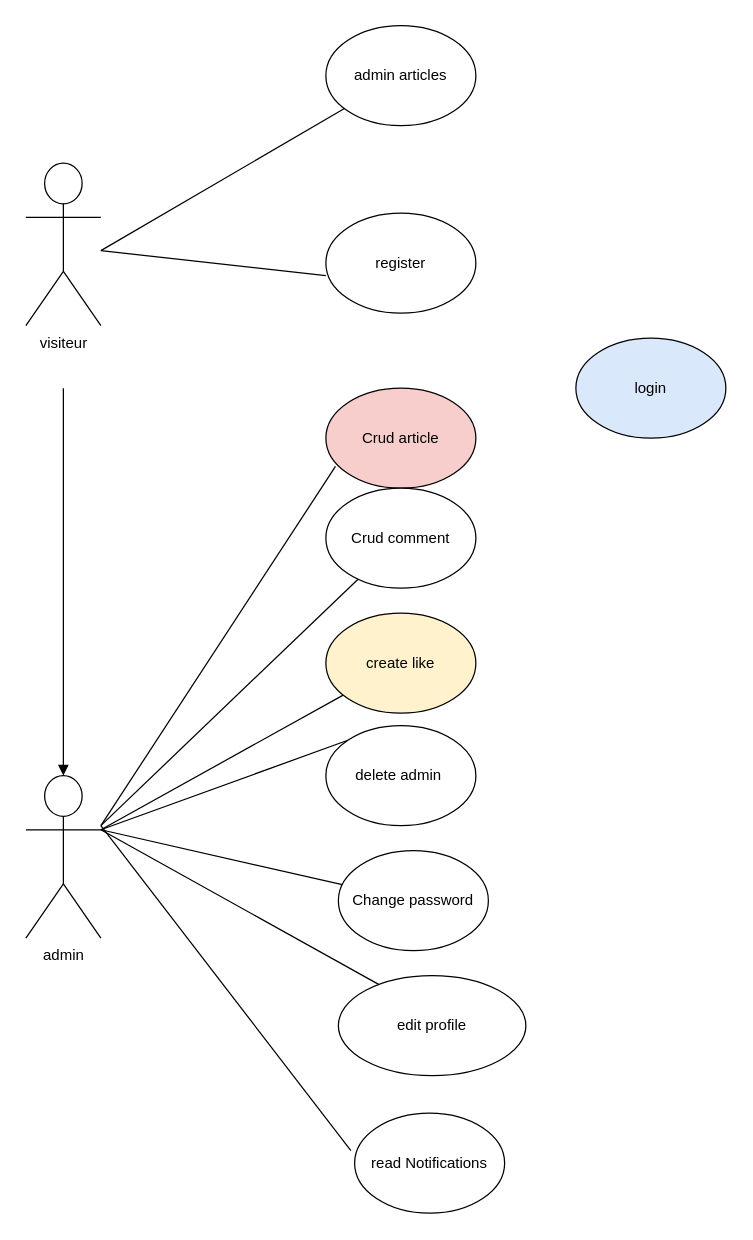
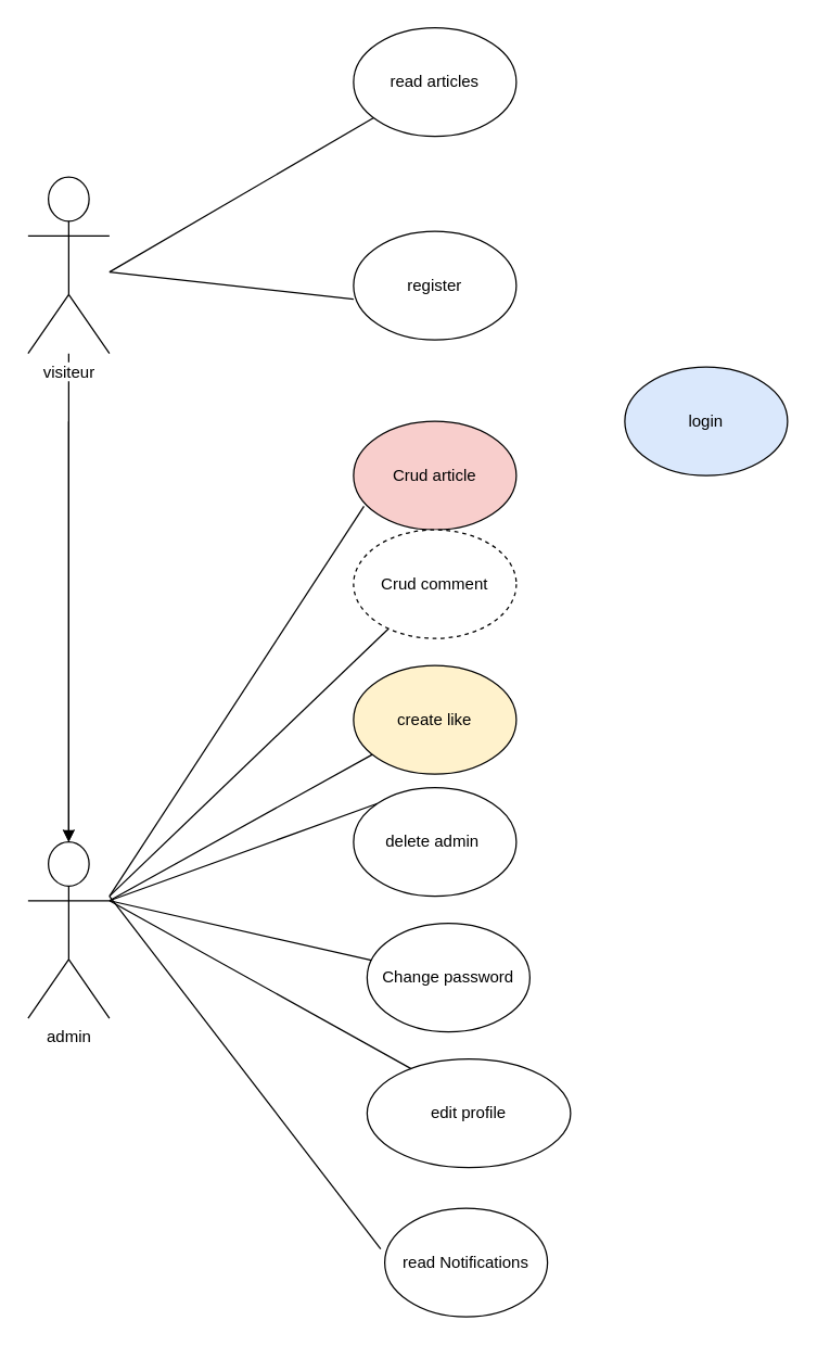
  <mxCell id="0" />
  <mxCell id="1" parent="0" />
  <mxCell id="2" value="" style="html=1;verticalAlign=bottom;endArrow=block;" parent="1" edge="1"><mxGeometry width="80" relative="1" as="geometry"><mxPoint x="50" y="310" as="sourcePoint" /><mxPoint x="50" y="620" as="targetPoint" /></mxGeometry></mxCell>
+ <mxCell id="3" value="" style="edgeStyle=orthogonalEdgeStyle;rounded=0;orthogonalLoop=1;jettySize=auto;html=1;" parent="1" source="4" target="5" edge="1"><mxGeometry relative="1" as="geometry" /></mxCell>
  <mxCell id="4" value="visiteur" style="shape=umlActor;verticalLabelPosition=bottom;labelBackgroundColor=#ffffff;verticalAlign=top;html=1;outlineConnect=0;" parent="1" vertex="1"><mxGeometry x="20" y="130" width="60" height="130" as="geometry" /></mxCell>
  <mxCell id="5" value="admin" style="shape=umlActor;verticalLabelPosition=bottom;labelBackgroundColor=#ffffff;verticalAlign=top;html=1;outlineConnect=0;" parent="1" vertex="1"><mxGeometry x="20" y="620" width="60" height="130" as="geometry" /></mxCell>
- <mxCell id="6" value="admin articles" style="ellipse;whiteSpace=wrap;html=1;" parent="1" vertex="1"><mxGeometry x="260" y="20" width="120" height="80" as="geometry" /></mxCell>
+ <mxCell id="6" value="read articles" style="ellipse;whiteSpace=wrap;html=1;" parent="1" vertex="1"><mxGeometry x="260" y="20" width="120" height="80" as="geometry" /></mxCell>
  <mxCell id="7" value="Crud article" style="ellipse;whiteSpace=wrap;html=1;fillColor=#f8cecc;" parent="1" vertex="1"><mxGeometry x="260" y="310" width="120" height="80" as="geometry" /></mxCell>
- <mxCell id="8" value="Crud comment" style="ellipse;whiteSpace=wrap;html=1;" parent="1" vertex="1"><mxGeometry x="260" y="390" width="120" height="80" as="geometry" /></mxCell>
+ <mxCell id="8" value="Crud comment" style="ellipse;whiteSpace=wrap;html=1;dashed=1;" parent="1" vertex="1"><mxGeometry x="260" y="390" width="120" height="80" as="geometry" /></mxCell>
  <mxCell id="9" value="create like" style="ellipse;whiteSpace=wrap;html=1;fillColor=#fff2cc;" parent="1" vertex="1"><mxGeometry x="260" y="490" width="120" height="80" as="geometry" /></mxCell>
  <mxCell id="10" value="delete admin&amp;nbsp;" style="ellipse;whiteSpace=wrap;html=1;" parent="1" vertex="1"><mxGeometry x="260" y="580" width="120" height="80" as="geometry" /></mxCell>
  <mxCell id="11" value="Change password" style="ellipse;whiteSpace=wrap;html=1;" parent="1" vertex="1"><mxGeometry x="270" y="680" width="120" height="80" as="geometry" /></mxCell>
  <mxCell id="12" value="" style="endArrow=none;html=1;" parent="1" target="6" edge="1"><mxGeometry width="50" height="50" relative="1" as="geometry"><mxPoint x="80" y="200" as="sourcePoint" /><mxPoint x="130" y="150" as="targetPoint" /></mxGeometry></mxCell>
  <mxCell id="13" value="login" style="ellipse;whiteSpace=wrap;html=1;fillColor=#dae8fc;" parent="1" vertex="1"><mxGeometry x="460" y="270" width="120" height="80" as="geometry" /></mxCell>
  <mxCell id="14" value="register" style="ellipse;whiteSpace=wrap;html=1;" parent="1" vertex="1"><mxGeometry x="260" y="170" width="120" height="80" as="geometry" /></mxCell>
  <mxCell id="15" value="" style="endArrow=none;html=1;entryX=0;entryY=0.625;entryDx=0;entryDy=0;entryPerimeter=0;" parent="1" target="14" edge="1"><mxGeometry width="50" height="50" relative="1" as="geometry"><mxPoint x="80" y="200" as="sourcePoint" /><mxPoint x="120" y="197" as="targetPoint" /></mxGeometry></mxCell>
  <mxCell id="16" value="edit profile" style="ellipse;whiteSpace=wrap;html=1;" parent="1" vertex="1"><mxGeometry x="270" y="780" width="150" height="80" as="geometry" /></mxCell>
  <mxCell id="17" value="" style="endArrow=none;html=1;entryX=0.064;entryY=0.783;entryDx=0;entryDy=0;entryPerimeter=0;" parent="1" target="7" edge="1"><mxGeometry width="50" height="50" relative="1" as="geometry"><mxPoint x="80" y="660" as="sourcePoint" /><mxPoint x="130" y="610" as="targetPoint" /></mxGeometry></mxCell>
  <mxCell id="18" value="" style="endArrow=none;html=1;" parent="1" target="8" edge="1"><mxGeometry width="50" height="50" relative="1" as="geometry"><mxPoint x="80" y="660" as="sourcePoint" /><mxPoint x="160" y="640" as="targetPoint" /></mxGeometry></mxCell>
  <mxCell id="19" value="" style="endArrow=none;html=1;exitX=1;exitY=0.333;exitDx=0;exitDy=0;exitPerimeter=0;" parent="1" source="5" target="9" edge="1"><mxGeometry width="50" height="50" relative="1" as="geometry"><mxPoint x="120" y="710" as="sourcePoint" /><mxPoint x="170" y="660" as="targetPoint" /></mxGeometry></mxCell>
  <mxCell id="20" value="" style="endArrow=none;html=1;exitX=1;exitY=0.333;exitDx=0;exitDy=0;exitPerimeter=0;entryX=0;entryY=0;entryDx=0;entryDy=0;" parent="1" source="5" target="10" edge="1"><mxGeometry width="50" height="50" relative="1" as="geometry"><mxPoint x="130" y="720" as="sourcePoint" /><mxPoint x="180" y="670" as="targetPoint" /></mxGeometry></mxCell>
  <mxCell id="21" value="" style="endArrow=none;html=1;exitX=1;exitY=0.333;exitDx=0;exitDy=0;exitPerimeter=0;" parent="1" source="5" target="11" edge="1"><mxGeometry width="50" height="50" relative="1" as="geometry"><mxPoint x="110" y="730" as="sourcePoint" /><mxPoint x="160" y="680" as="targetPoint" /></mxGeometry></mxCell>
  <mxCell id="22" value="" style="endArrow=none;html=1;exitX=1;exitY=0.333;exitDx=0;exitDy=0;exitPerimeter=0;entryX=0.217;entryY=0.09;entryDx=0;entryDy=0;entryPerimeter=0;" parent="1" source="5" target="16" edge="1"><mxGeometry width="50" height="50" relative="1" as="geometry"><mxPoint x="100" y="775" as="sourcePoint" /><mxPoint x="150" y="725" as="targetPoint" /></mxGeometry></mxCell>
  <mxCell id="23" value="" style="endArrow=none;html=1;" parent="1" edge="1"><mxGeometry width="50" height="50" relative="1" as="geometry"><mxPoint x="80" y="660" as="sourcePoint" /><mxPoint x="280" y="920" as="targetPoint" /></mxGeometry></mxCell>
  <mxCell id="24" value="read Notifications" style="ellipse;whiteSpace=wrap;html=1;" parent="1" vertex="1"><mxGeometry x="283" y="890" width="120" height="80" as="geometry" /></mxCell>
